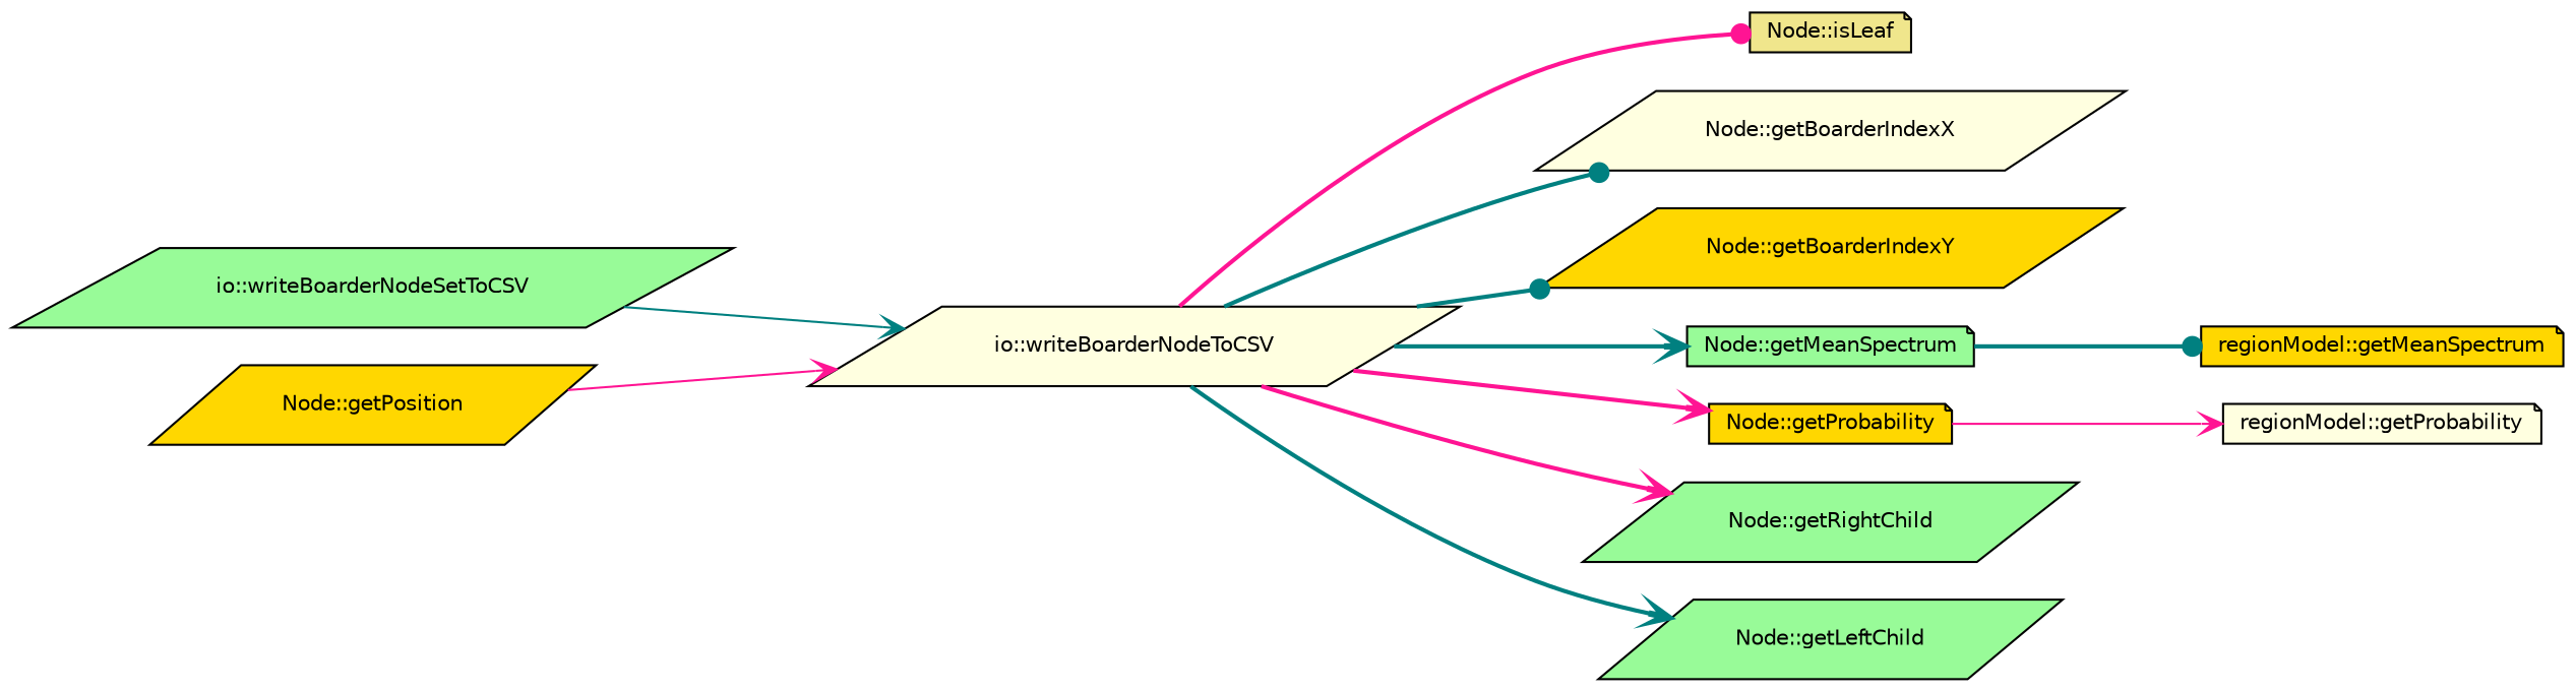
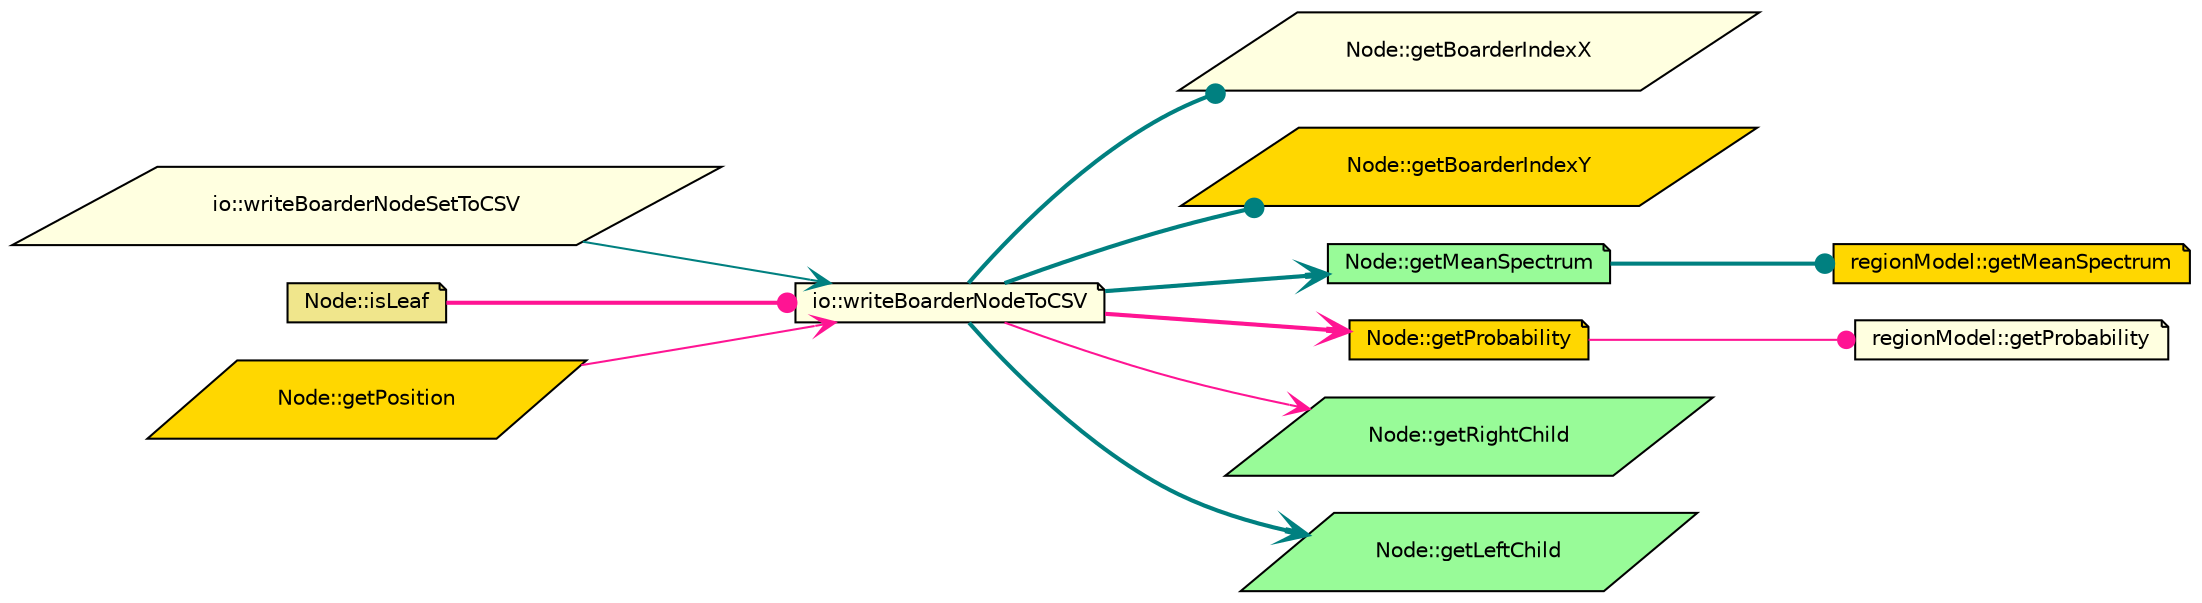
  digraph {
    rankdir=LR
    node [color=black fillcolor=palegreen fontname=Helvetica fontsize=10 shape=parallelogram style=filled]
    edge [arrowhead=vee color=teal fontname=Helvetica fontsize=10 labelfontname=Helvetica labelfontsize=10 style=bold]
-   n1 [fontcolor=black height=0.2 label="io::writeBoarderNodeSetToCSV" width=0.4]
-   n2 [fillcolor=lightyellow height=0.2 label="io::writeBoarderNodeToCSV" width=0.4]
+   n1 [fillcolor=lightyellow fontcolor=black height=0.2 label="io::writeBoarderNodeSetToCSV" width=0.4]
+   n2 [fillcolor=lightyellow height=0.2 label="io::writeBoarderNodeToCSV" shape=note width=0.4]
    n3 [fillcolor=khaki height=0.2 label="Node::isLeaf" shape=note width=0.4]
    n4 [fillcolor=lightyellow height=0.2 label="Node::getBoarderIndexX" width=0.4]
    n5 [fillcolor=gold height=0.2 label="Node::getBoarderIndexY" width=0.4]
    n6 [height=0.2 label="Node::getMeanSpectrum" shape=note width=0.4]
    n7 [fillcolor=gold height=0.2 label="Node::getProbability" shape=note width=0.4]
    n8 [height=0.2 label="Node::getRightChild" width=0.4]
    n9 [height=0.2 label="Node::getLeftChild" width=0.4]
    n10 [fillcolor=gold height=0.2 label="Node::getPosition" width=0.4]
    n11 [fillcolor=gold height=0.2 label="regionModel::getMeanSpectrum" shape=note width=0.4]
    n12 [fillcolor=lightyellow height=0.2 label="regionModel::getProbability" shape=note width=0.4]
    n1 -> n2 [style=solid]
-   n2 -> n3 [arrowhead=dot color=deeppink]
+   n3 -> n2 [arrowhead=dot color=deeppink]
    n2 -> n4 [arrowhead=dot]
    n2 -> n5 [arrowhead=dot]
    n2 -> n6
    n2 -> n7 [color=deeppink]
-   n2 -> n8 [color=deeppink]
+   n2 -> n8 [color=deeppink style=solid]
    n2 -> n9
    n6 -> n11 [arrowhead=dot]
-   n7 -> n12 [color=deeppink style=solid]
+   n7 -> n12 [arrowhead=dot color=deeppink style=solid]
    n10 -> n2 [color=deeppink style=solid]
  }
